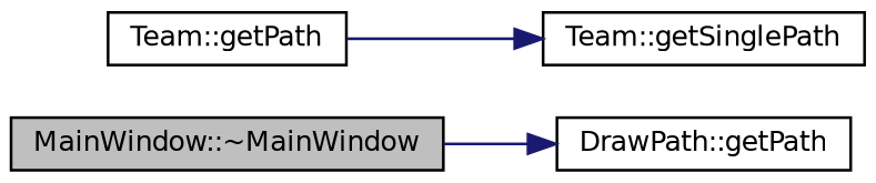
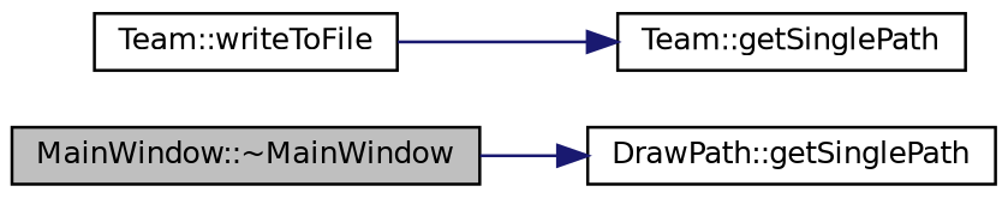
  digraph {
    rankdir=LR
    node [color=black fillcolor=white fontname=Helvetica fontsize=10 shape=record style=filled]
    edge [color=midnightblue fontname=Helvetica fontsize=10 labelfontname=Helvetica labelfontsize=10 style=solid]
    n1 [fillcolor=grey75 fontcolor=black height=0.2 label="MainWindow::~MainWindow" width=0.4]
-   n2 [height=0.2 label="DrawPath::getPath" width=0.4]
-   n3 [height=0.2 label="Team::getPath" width=0.4]
+   n2 [height=0.2 label="DrawPath::getSinglePath" width=0.4]
+   n3 [height=0.2 label="Team::writeToFile" width=0.4]
    n4 [height=0.2 label="Team::getSinglePath" width=0.4]
    n1 -> n2
    n3 -> n4
  }
